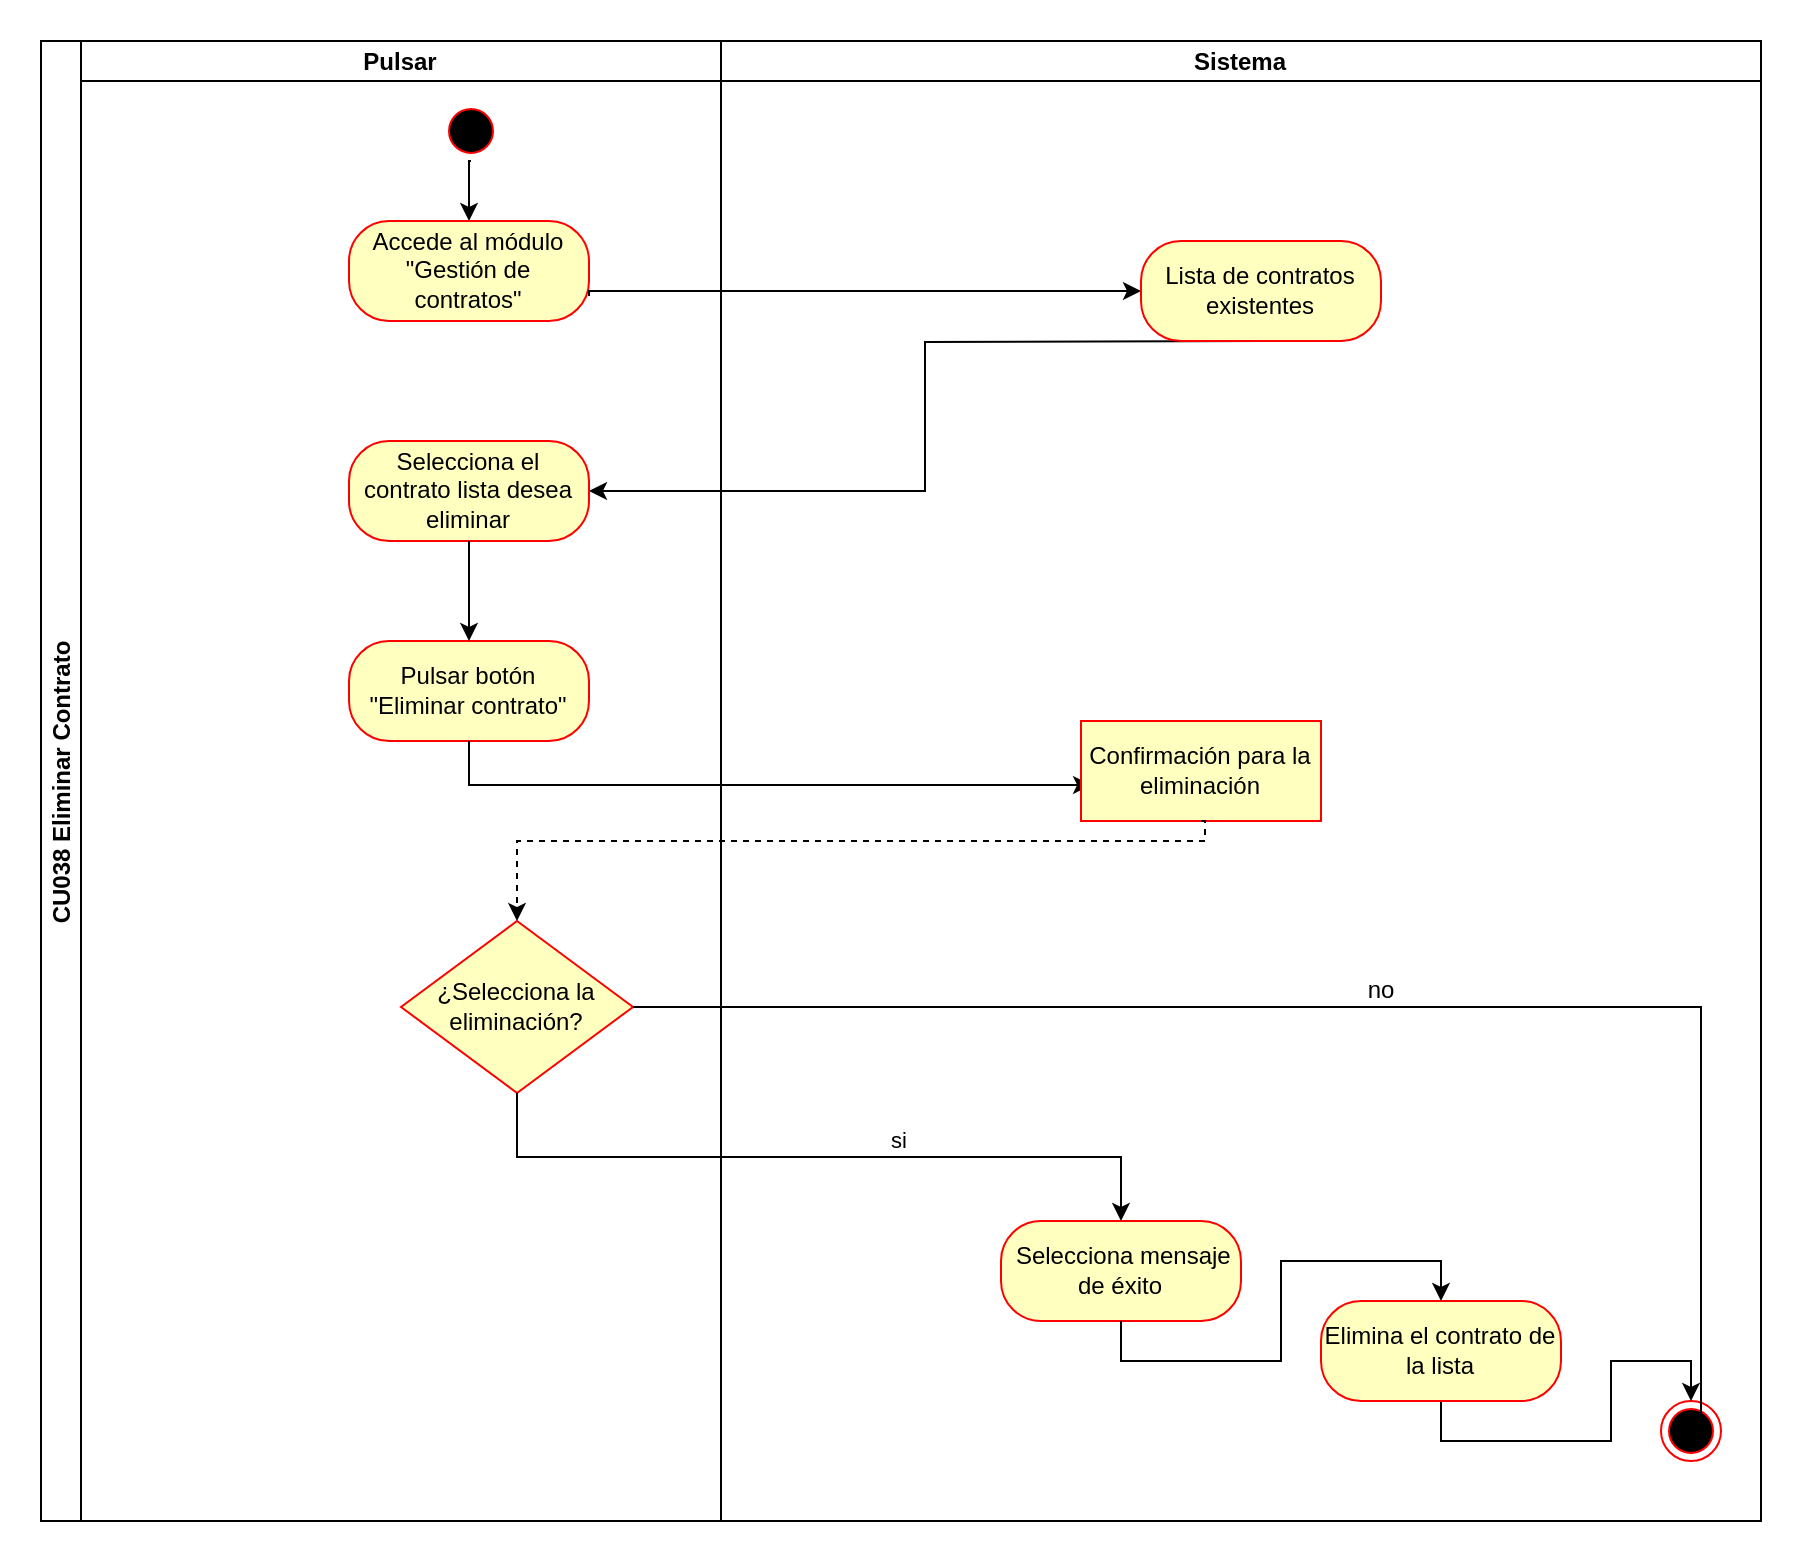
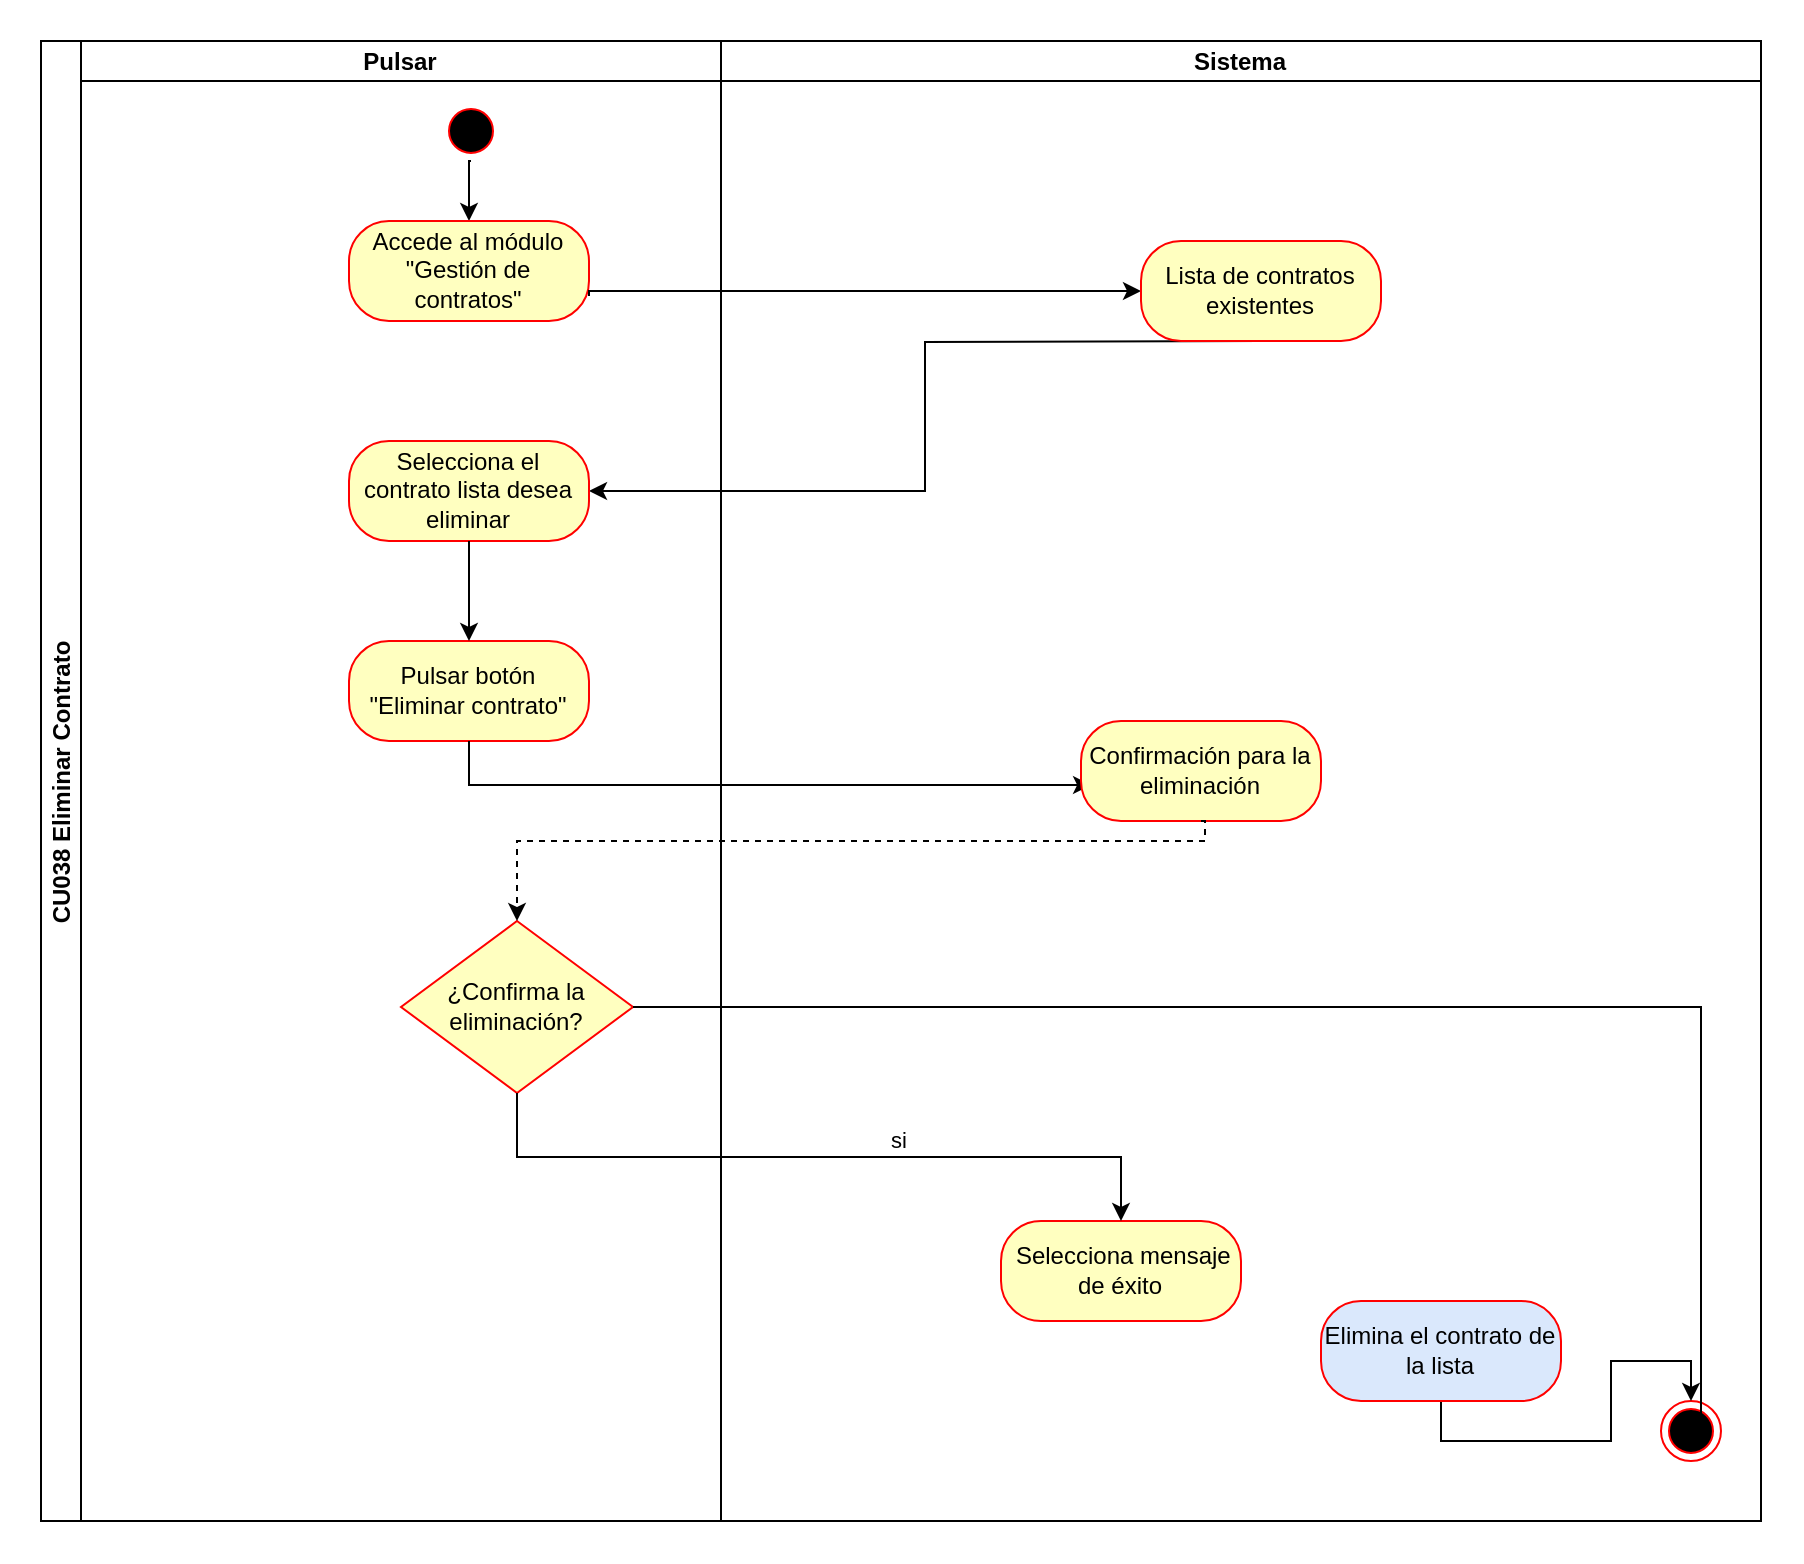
  <mxCell id="0" />
  <mxCell id="1" parent="0" />
  <mxCell id="2" value="CU038 Eliminar Contrato" style="swimlane;childLayout=stackLayout;resizeParent=1;resizeParentMax=0;startSize=20;horizontal=0;horizontalStack=1;" vertex="1" parent="1"><mxGeometry x="20" y="20" width="860" height="740" as="geometry"><mxRectangle x="200" y="80" width="40" height="50" as="alternateBounds" /></mxGeometry></mxCell>
  <mxCell id="3" style="edgeStyle=orthogonalEdgeStyle;rounded=0;orthogonalLoop=1;jettySize=auto;html=1;entryX=1;entryY=0.5;entryDx=0;entryDy=0;" edge="1" parent="2" target="8"><mxGeometry relative="1" as="geometry"><mxPoint x="610" y="150" as="sourcePoint" /></mxGeometry></mxCell>
  <mxCell id="4" value="Pulsar" style="swimlane;startSize=20;" vertex="1" parent="2"><mxGeometry x="20" width="320" height="740" as="geometry" /></mxCell>
  <mxCell id="5" style="edgeStyle=orthogonalEdgeStyle;rounded=0;orthogonalLoop=1;jettySize=auto;html=1;exitX=0.5;exitY=1;exitDx=0;exitDy=0;entryX=0.5;entryY=0;entryDx=0;entryDy=0;" edge="1" parent="4" source="6" target="7"><mxGeometry relative="1" as="geometry" /></mxCell>
  <mxCell id="6" value="" style="ellipse;html=1;shape=startState;fillColor=#000000;strokeColor=#ff0000;fillStyle=auto;" vertex="1" parent="4"><mxGeometry x="180" y="30" width="30" height="30" as="geometry" /></mxCell>
  <mxCell id="7" value="Accede al módulo &quot;Gestión de contratos&quot;" style="rounded=1;whiteSpace=wrap;html=1;arcSize=40;fontColor=#000000;fillColor=#ffffc0;strokeColor=#ff0000;" vertex="1" parent="4"><mxGeometry x="134" y="90" width="120" height="50" as="geometry" /></mxCell>
  <mxCell id="8" value="Selecciona el contrato lista desea eliminar" style="rounded=1;whiteSpace=wrap;html=1;arcSize=40;fontColor=#000000;fillColor=#ffffc0;strokeColor=#ff0000;" vertex="1" parent="4"><mxGeometry x="134" y="200" width="120" height="50" as="geometry" /></mxCell>
  <mxCell id="9" value="Pulsar botón &quot;Eliminar contrato&quot;" style="rounded=1;whiteSpace=wrap;html=1;arcSize=40;fontColor=#000000;fillColor=#ffffc0;strokeColor=#ff0000;" vertex="1" parent="4"><mxGeometry x="134" y="300" width="120" height="50" as="geometry" /></mxCell>
  <mxCell id="10" style="edgeStyle=orthogonalEdgeStyle;rounded=0;orthogonalLoop=1;jettySize=auto;html=1;exitX=0.5;exitY=1;exitDx=0;exitDy=0;entryX=0.5;entryY=0;entryDx=0;entryDy=0;" edge="1" parent="4" source="8" target="9"><mxGeometry relative="1" as="geometry"><Array as="points"><mxPoint x="194" y="250" /><mxPoint x="194" y="250" /></Array><mxPoint x="500" y="237.5" as="targetPoint" /></mxGeometry></mxCell>
- <mxCell id="11" value="¿Selecciona la eliminación?" style="rhombus;whiteSpace=wrap;html=1;fontColor=#000000;fillColor=#ffffc0;strokeColor=#ff0000;" vertex="1" parent="4"><mxGeometry x="160" y="440" width="116" height="86" as="geometry" /></mxCell>
+ <mxCell id="11" value="¿Confirma la eliminación?" style="rhombus;whiteSpace=wrap;html=1;fontColor=#000000;fillColor=#ffffc0;strokeColor=#ff0000;" vertex="1" parent="4"><mxGeometry x="160" y="440" width="116" height="86" as="geometry" /></mxCell>
  <mxCell id="12" style="edgeStyle=orthogonalEdgeStyle;rounded=0;orthogonalLoop=1;jettySize=auto;html=1;exitX=1;exitY=0.75;exitDx=0;exitDy=0;entryX=0;entryY=0.5;entryDx=0;entryDy=0;" edge="1" parent="2" source="7" target="20"><mxGeometry relative="1" as="geometry"><mxPoint x="530.0" y="130" as="targetPoint" /><Array as="points"><mxPoint x="274" y="125" /></Array></mxGeometry></mxCell>
  <mxCell id="13" style="edgeStyle=orthogonalEdgeStyle;rounded=0;orthogonalLoop=1;jettySize=auto;html=1;exitX=0.5;exitY=1;exitDx=0;exitDy=0;entryX=0.042;entryY=0.64;entryDx=0;entryDy=0;entryPerimeter=0;" edge="1" parent="2" source="9" target="19"><mxGeometry relative="1" as="geometry" /></mxCell>
  <mxCell id="14" value="Sistema" style="swimlane;startSize=20;" vertex="1" parent="2"><mxGeometry x="340" width="520" height="740" as="geometry" /></mxCell>
  <mxCell id="15" value="" style="ellipse;html=1;shape=endState;fillColor=#000000;strokeColor=#ff0000;" vertex="1" parent="14"><mxGeometry x="470" y="680" width="30" height="30" as="geometry" /></mxCell>
  <mxCell id="16" style="edgeStyle=orthogonalEdgeStyle;rounded=0;orthogonalLoop=1;jettySize=auto;html=1;exitX=0.5;exitY=1;exitDx=0;exitDy=0;" edge="1" parent="14"><mxGeometry relative="1" as="geometry"><mxPoint x="86" y="360" as="sourcePoint" /><mxPoint x="86" y="360" as="targetPoint" /></mxGeometry></mxCell>
  <mxCell id="17" style="edgeStyle=orthogonalEdgeStyle;rounded=0;orthogonalLoop=1;jettySize=auto;html=1;exitX=0.5;exitY=1;exitDx=0;exitDy=0;entryX=0.5;entryY=0;entryDx=0;entryDy=0;" edge="1" parent="14" source="21" target="15"><mxGeometry relative="1" as="geometry" /></mxCell>
  <mxCell id="18" value="&amp;nbsp;Selecciona mensaje de éxito" style="rounded=1;whiteSpace=wrap;html=1;arcSize=40;fontColor=#000000;fillColor=#ffffc0;strokeColor=#ff0000;" vertex="1" parent="14"><mxGeometry x="140" y="590" width="120" height="50" as="geometry" /></mxCell>
- <mxCell id="19" value="Confirmación para la eliminación" style="whiteSpace=wrap;html=1;arcSize=40;fontColor=#000000;fillColor=#ffffc0;strokeColor=#ff0000;rounded=0;" vertex="1" parent="14"><mxGeometry x="180" y="340" width="120" height="50" as="geometry" /></mxCell>
+ <mxCell id="19" value="Confirmación para la eliminación" style="rounded=1;whiteSpace=wrap;html=1;arcSize=40;fontColor=#000000;fillColor=#ffffc0;strokeColor=#ff0000;" vertex="1" parent="14"><mxGeometry x="180" y="340" width="120" height="50" as="geometry" /></mxCell>
  <mxCell id="20" value="Lista de contratos existentes" style="rounded=1;whiteSpace=wrap;html=1;arcSize=40;fontColor=#000000;fillColor=#ffffc0;strokeColor=#ff0000;" vertex="1" parent="14"><mxGeometry x="210" y="100" width="120" height="50" as="geometry" /></mxCell>
- <mxCell id="21" value="Elimina el contrato de la lista" style="rounded=1;whiteSpace=wrap;html=1;arcSize=40;fontColor=#000000;fillColor=#ffffc0;strokeColor=#ff0000;" vertex="1" parent="14"><mxGeometry x="300" y="630" width="120" height="50" as="geometry" /></mxCell>
- <mxCell id="22" value="" style="edgeStyle=orthogonalEdgeStyle;rounded=0;orthogonalLoop=1;jettySize=auto;html=1;exitX=0.5;exitY=1;exitDx=0;exitDy=0;entryX=0.5;entryY=0;entryDx=0;entryDy=0;" edge="1" parent="14" source="18" target="21"><mxGeometry relative="1" as="geometry"><mxPoint x="760" y="760" as="sourcePoint" /><mxPoint x="995" y="800" as="targetPoint" /></mxGeometry></mxCell>
- <mxCell id="23" value="no" style="text;html=1;align=center;verticalAlign=middle;resizable=0;points=[];autosize=1;strokeColor=none;fillColor=none;" vertex="1" parent="14"><mxGeometry x="310" y="460" width="40" height="30" as="geometry" /></mxCell>
+ <mxCell id="21" value="Elimina el contrato de la lista" style="rounded=1;whiteSpace=wrap;html=1;arcSize=40;fontColor=#000000;fillColor=#dae8fc;strokeColor=#ff0000;" vertex="1" parent="14"><mxGeometry x="300" y="630" width="120" height="50" as="geometry" /></mxCell>
  <mxCell id="24" style="edgeStyle=orthogonalEdgeStyle;rounded=0;orthogonalLoop=1;jettySize=auto;html=1;exitX=0.5;exitY=1;exitDx=0;exitDy=0;" edge="1" parent="2" source="11" target="18"><mxGeometry relative="1" as="geometry" /></mxCell>
  <mxCell id="25" value="si" style="edgeLabel;html=1;align=center;verticalAlign=middle;resizable=0;points=[];" connectable="0" vertex="1" parent="24"><mxGeometry x="0.211" y="-2" relative="1" as="geometry"><mxPoint y="-11" as="offset" /></mxGeometry></mxCell>
  <mxCell id="26" style="edgeStyle=orthogonalEdgeStyle;rounded=0;orthogonalLoop=1;jettySize=auto;html=1;exitX=0.5;exitY=1;exitDx=0;exitDy=0;entryX=0.5;entryY=0;entryDx=0;entryDy=0;dashed=1;" edge="1" parent="2" source="19" target="11"><mxGeometry relative="1" as="geometry"><Array as="points"><mxPoint x="582" y="390" /><mxPoint x="582" y="400" /><mxPoint x="238" y="400" /></Array></mxGeometry></mxCell>
  <mxCell id="27" style="edgeStyle=orthogonalEdgeStyle;rounded=0;orthogonalLoop=1;jettySize=auto;html=1;exitX=1;exitY=0.5;exitDx=0;exitDy=0;entryX=0.333;entryY=0.667;entryDx=0;entryDy=0;entryPerimeter=0;" edge="1" parent="2" source="11" target="15"><mxGeometry relative="1" as="geometry"><Array as="points"><mxPoint x="830" y="483" /><mxPoint x="830" y="700" /></Array><mxPoint x="730" y="420" as="targetPoint" /></mxGeometry></mxCell>
